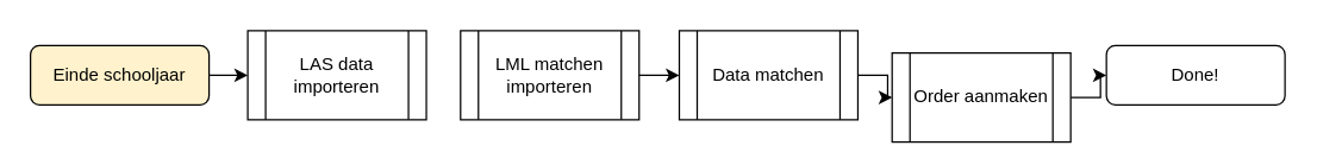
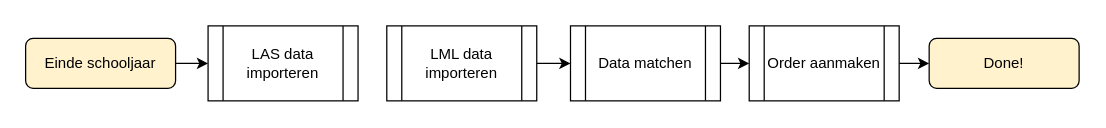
  <mxCell id="0" />
  <mxCell id="1" parent="0" />
  <mxCell id="2" value="" style="edgeStyle=orthogonalEdgeStyle;rounded=0;orthogonalLoop=1;jettySize=auto;html=1;" edge="1" parent="1" source="3" target="4"><mxGeometry relative="1" as="geometry" /></mxCell>
  <mxCell id="3" value="Einde schooljaar" style="rounded=1;whiteSpace=wrap;html=1;fontSize=12;glass=0;strokeWidth=1;shadow=0;fillColor=#fff2cc;" parent="1" vertex="1"><mxGeometry x="20" y="30" width="120" height="40" as="geometry" /></mxCell>
  <mxCell id="4" value="LAS data importeren" style="shape=process;whiteSpace=wrap;html=1;backgroundOutline=1;" vertex="1" parent="1"><mxGeometry x="166" y="20" width="120" height="60" as="geometry" /></mxCell>
  <mxCell id="5" value="" style="edgeStyle=orthogonalEdgeStyle;rounded=0;orthogonalLoop=1;jettySize=auto;html=1;" edge="1" parent="1" source="6" target="8"><mxGeometry relative="1" as="geometry" /></mxCell>
- <mxCell id="6" value="LML matchen importeren" style="shape=process;whiteSpace=wrap;html=1;backgroundOutline=1;" vertex="1" parent="1"><mxGeometry x="309" y="20" width="120" height="60" as="geometry" /></mxCell>
+ <mxCell id="6" value="LML data importeren" style="shape=process;whiteSpace=wrap;html=1;backgroundOutline=1;" vertex="1" parent="1"><mxGeometry x="309" y="20" width="120" height="60" as="geometry" /></mxCell>
  <mxCell id="7" value="" style="edgeStyle=orthogonalEdgeStyle;rounded=0;orthogonalLoop=1;jettySize=auto;html=1;" edge="1" parent="1" source="8" target="10"><mxGeometry relative="1" as="geometry" /></mxCell>
  <mxCell id="8" value="Data matchen" style="shape=process;whiteSpace=wrap;html=1;backgroundOutline=1;" vertex="1" parent="1"><mxGeometry x="456" y="20" width="120" height="60" as="geometry" /></mxCell>
  <mxCell id="9" value="" style="edgeStyle=orthogonalEdgeStyle;rounded=0;orthogonalLoop=1;jettySize=auto;html=1;" edge="1" parent="1" source="10" target="11"><mxGeometry relative="1" as="geometry" /></mxCell>
- <mxCell id="10" value="Order aanmaken" style="shape=process;whiteSpace=wrap;html=1;backgroundOutline=1;" vertex="1" parent="1"><mxGeometry x="599" y="35" width="120" height="60" as="geometry" /></mxCell>
- <mxCell id="11" value="Done!" style="rounded=1;whiteSpace=wrap;html=1;fontSize=12;glass=0;strokeWidth=1;shadow=0;" vertex="1" parent="1"><mxGeometry x="743" y="30" width="120" height="40" as="geometry" /></mxCell>
+ <mxCell id="10" value="Order aanmaken" style="shape=process;whiteSpace=wrap;html=1;backgroundOutline=1;" vertex="1" parent="1"><mxGeometry x="599" y="20" width="120" height="60" as="geometry" /></mxCell>
+ <mxCell id="11" value="Done!" style="rounded=1;whiteSpace=wrap;html=1;fontSize=12;glass=0;strokeWidth=1;shadow=0;fillColor=#fff2cc;" vertex="1" parent="1"><mxGeometry x="743" y="30" width="120" height="40" as="geometry" /></mxCell>
